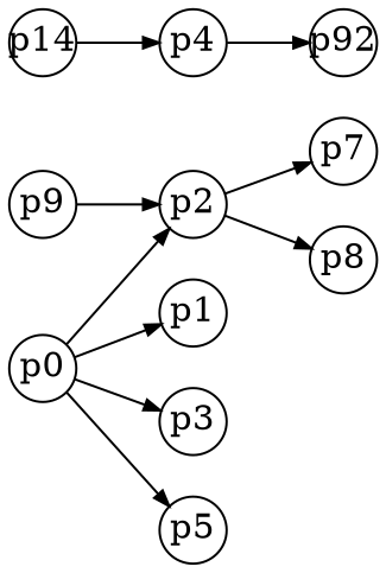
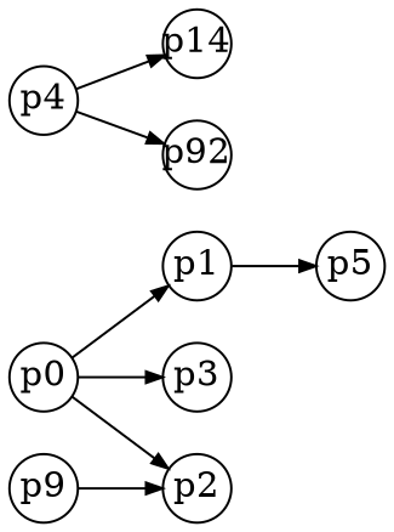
  digraph {
    rankdir=LR
    node [fixedsize=true fontsize=15]
    edge [arrowsize=0.7]
    p0 [height=0.4 width=0.4]
    p1 [height=0.4 width=0.4]
    p2 [height=0.4 width=0.4]
    p3 [height=0.4 width=0.4]
    p5 [height=0.4 width=0.4]
-   p7 [height=0.4 width=0.4]
-   p8 [height=0.4 width=0.4]
    p4 [height=0.4 width=0.4]
    n9 [height=0.4 label=p14 width=0.4]
    n10 [height=0.4 label=p92 width=0.4]
    p9 [height=0.4 width=0.4]
    p0 -> p1
    p0 -> p2
    p0 -> p3
-   p0 -> p5
-   p2 -> p7
-   p2 -> p8
-   n9 -> p4
+   p1 -> p5
+   p4 -> n9
    p4 -> n10
    p9 -> p2
  }
